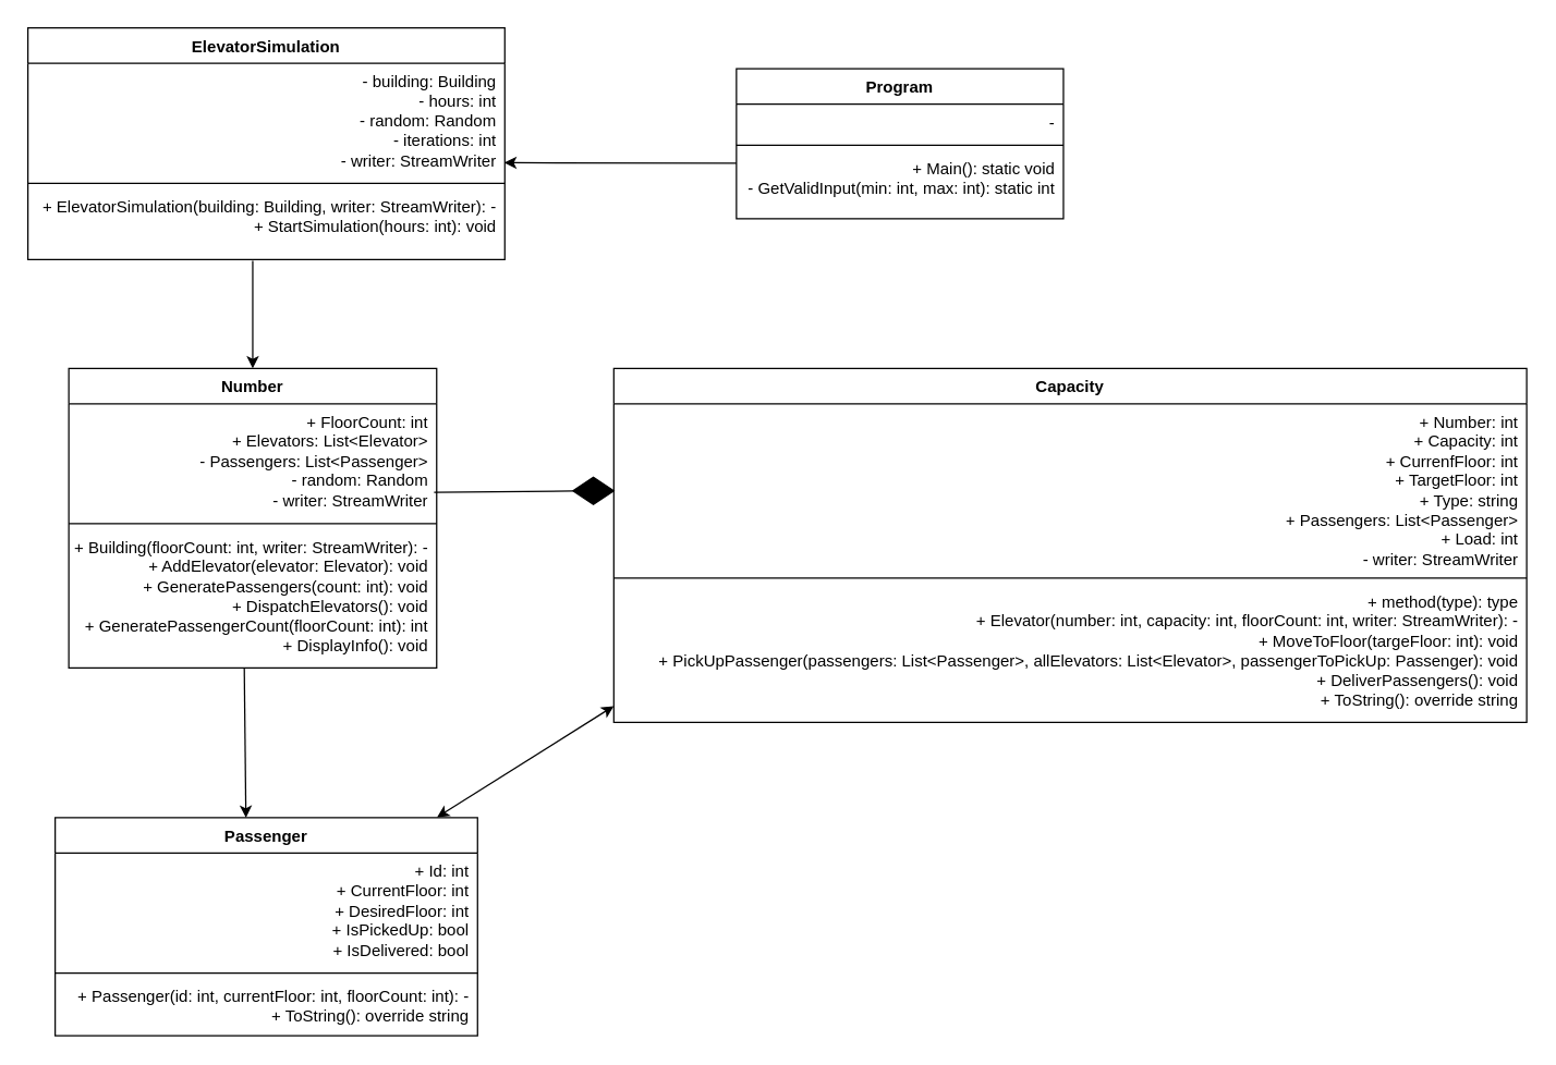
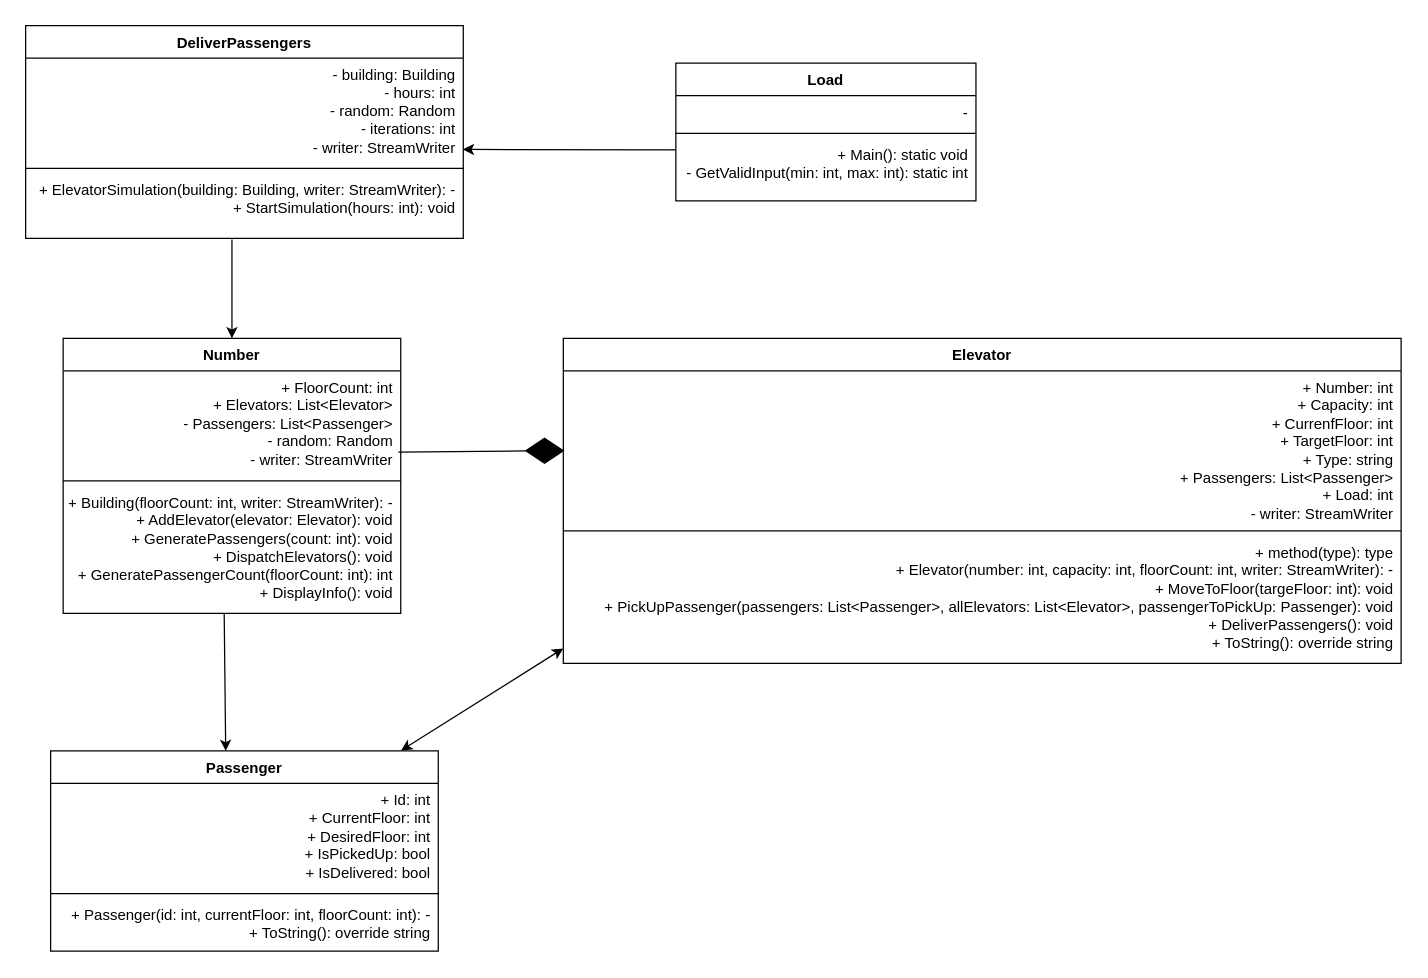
  <mxCell id="0" />
  <mxCell id="1" parent="0" />
  <mxCell id="2" value="Number" style="swimlane;fontStyle=1;align=center;verticalAlign=top;childLayout=stackLayout;horizontal=1;startSize=26;horizontalStack=0;resizeParent=1;resizeParentMax=0;resizeLast=0;collapsible=1;marginBottom=0;whiteSpace=wrap;html=1;" vertex="1" parent="1"><mxGeometry x="50" y="270" width="270" height="220" as="geometry" /></mxCell>
  <mxCell id="3" value="+ FloorCount: int&lt;div&gt;+ Elevators: List&amp;lt;Elevator&amp;gt;&lt;/div&gt;&lt;div&gt;- Passengers: List&amp;lt;Passenger&amp;gt;&lt;/div&gt;&lt;div&gt;- random: Random&lt;/div&gt;&lt;div&gt;- writer: StreamWriter&lt;/div&gt;" style="text;strokeColor=none;fillColor=none;align=right;verticalAlign=top;spacingLeft=4;spacingRight=4;overflow=hidden;rotatable=0;points=[[0,0.5],[1,0.5]];portConstraint=eastwest;whiteSpace=wrap;html=1;" vertex="1" parent="2"><mxGeometry y="26" width="270" height="84" as="geometry" /></mxCell>
  <mxCell id="4" value="" style="line;strokeWidth=1;fillColor=none;align=left;verticalAlign=middle;spacingTop=-1;spacingLeft=3;spacingRight=3;rotatable=0;labelPosition=right;points=[];portConstraint=eastwest;strokeColor=inherit;" vertex="1" parent="2"><mxGeometry y="110" width="270" height="8" as="geometry" /></mxCell>
  <mxCell id="5" value="&lt;div&gt;+ Building(floorCount: int, writer: StreamWriter): - + AddElevator(elevator: Elevator): void&lt;/div&gt;&lt;div&gt;+ GeneratePassengers(count: int): void&lt;/div&gt;&lt;div&gt;+ DispatchElevators(): void&lt;/div&gt;&lt;div&gt;+ GeneratePassengerCount(floorCount: int): int&lt;/div&gt;&lt;div&gt;+ DisplayInfo(): void&lt;/div&gt;" style="text;strokeColor=none;fillColor=none;align=right;verticalAlign=top;spacingLeft=4;spacingRight=4;overflow=hidden;rotatable=0;points=[[0,0.5],[1,0.5]];portConstraint=eastwest;whiteSpace=wrap;html=1;" vertex="1" parent="2"><mxGeometry y="118" width="270" height="102" as="geometry" /></mxCell>
- <mxCell id="6" value="Capacity" style="swimlane;fontStyle=1;align=center;verticalAlign=top;childLayout=stackLayout;horizontal=1;startSize=26;horizontalStack=0;resizeParent=1;resizeParentMax=0;resizeLast=0;collapsible=1;marginBottom=0;whiteSpace=wrap;html=1;" vertex="1" parent="1"><mxGeometry x="450" y="270" width="670" height="260" as="geometry" /></mxCell>
+ <mxCell id="6" value="Elevator" style="swimlane;fontStyle=1;align=center;verticalAlign=top;childLayout=stackLayout;horizontal=1;startSize=26;horizontalStack=0;resizeParent=1;resizeParentMax=0;resizeLast=0;collapsible=1;marginBottom=0;whiteSpace=wrap;html=1;" vertex="1" parent="1"><mxGeometry x="450" y="270" width="670" height="260" as="geometry" /></mxCell>
  <mxCell id="7" value="&lt;div&gt;+ Number: int&lt;/div&gt;&lt;div&gt;+ Capacity: int&lt;/div&gt;&lt;div&gt;+ CurrenfFloor: int&lt;/div&gt;&lt;div&gt;+ TargetFloor: int&lt;/div&gt;&lt;div&gt;+ Type: string&lt;/div&gt;&lt;div&gt;+ Passengers: List&amp;lt;Passenger&amp;gt;&lt;/div&gt;&lt;div&gt;+ Load: int&lt;/div&gt;&lt;div&gt;- writer: StreamWriter&lt;/div&gt;" style="text;strokeColor=none;fillColor=none;align=right;verticalAlign=top;spacingLeft=4;spacingRight=4;overflow=hidden;rotatable=0;points=[[0,0.5],[1,0.5]];portConstraint=eastwest;whiteSpace=wrap;html=1;" vertex="1" parent="6"><mxGeometry y="26" width="670" height="124" as="geometry" /></mxCell>
  <mxCell id="8" value="" style="line;strokeWidth=1;fillColor=none;align=left;verticalAlign=middle;spacingTop=-1;spacingLeft=3;spacingRight=3;rotatable=0;labelPosition=right;points=[];portConstraint=eastwest;strokeColor=inherit;" vertex="1" parent="6"><mxGeometry y="150" width="670" height="8" as="geometry" /></mxCell>
  <mxCell id="9" value="+ method(type): type&lt;div&gt;+ Elevator(number: int, capacity: int, floorCount: int, writer: StreamWriter): -&lt;/div&gt;&lt;div&gt;+ MoveToFloor(targeFloor: int): void&lt;/div&gt;&lt;div&gt;+ PickUpPassenger(passengers: List&amp;lt;Passenger&amp;gt;, allElevators: List&amp;lt;Elevator&amp;gt;, passengerToPickUp: Passenger): void&lt;/div&gt;&lt;div&gt;+ DeliverPassengers(): void&lt;/div&gt;&lt;div&gt;+ ToString(): override string&lt;/div&gt;" style="text;strokeColor=none;fillColor=none;align=right;verticalAlign=top;spacingLeft=4;spacingRight=4;overflow=hidden;rotatable=0;points=[[0,0.5],[1,0.5]];portConstraint=eastwest;whiteSpace=wrap;html=1;" vertex="1" parent="6"><mxGeometry y="158" width="670" height="102" as="geometry" /></mxCell>
  <mxCell id="10" value="Passenger" style="swimlane;fontStyle=1;align=center;verticalAlign=top;childLayout=stackLayout;horizontal=1;startSize=26;horizontalStack=0;resizeParent=1;resizeParentMax=0;resizeLast=0;collapsible=1;marginBottom=0;whiteSpace=wrap;html=1;" vertex="1" parent="1"><mxGeometry x="40" y="600" width="310" height="160" as="geometry" /></mxCell>
  <mxCell id="11" value="&lt;div&gt;+ Id: int&lt;/div&gt;&lt;div&gt;+ CurrentFloor: int&lt;/div&gt;&lt;div&gt;+ DesiredFloor: int&lt;/div&gt;&lt;div&gt;+ IsPickedUp: bool&lt;/div&gt;&lt;div&gt;+ IsDelivered: bool&lt;/div&gt;" style="text;strokeColor=none;fillColor=none;align=right;verticalAlign=top;spacingLeft=4;spacingRight=4;overflow=hidden;rotatable=0;points=[[0,0.5],[1,0.5]];portConstraint=eastwest;whiteSpace=wrap;html=1;" vertex="1" parent="10"><mxGeometry y="26" width="310" height="84" as="geometry" /></mxCell>
  <mxCell id="12" value="" style="line;strokeWidth=1;fillColor=none;align=left;verticalAlign=middle;spacingTop=-1;spacingLeft=3;spacingRight=3;rotatable=0;labelPosition=right;points=[];portConstraint=eastwest;strokeColor=inherit;" vertex="1" parent="10"><mxGeometry y="110" width="310" height="8" as="geometry" /></mxCell>
  <mxCell id="13" value="&lt;div&gt;+ Passenger(id: int, currentFloor: int, floorCount: int): -&lt;/div&gt;&lt;div&gt;+ ToString(): override string&lt;/div&gt;&lt;div&gt;&lt;br&gt;&lt;/div&gt;" style="text;strokeColor=none;fillColor=none;align=right;verticalAlign=top;spacingLeft=4;spacingRight=4;overflow=hidden;rotatable=0;points=[[0,0.5],[1,0.5]];portConstraint=eastwest;whiteSpace=wrap;html=1;" vertex="1" parent="10"><mxGeometry y="118" width="310" height="42" as="geometry" /></mxCell>
- <mxCell id="14" value="ElevatorSimulation" style="swimlane;fontStyle=1;align=center;verticalAlign=top;childLayout=stackLayout;horizontal=1;startSize=26;horizontalStack=0;resizeParent=1;resizeParentMax=0;resizeLast=0;collapsible=1;marginBottom=0;whiteSpace=wrap;html=1;" vertex="1" parent="1"><mxGeometry x="20" y="20" width="350" height="170" as="geometry" /></mxCell>
+ <mxCell id="14" value="DeliverPassengers" style="swimlane;fontStyle=1;align=center;verticalAlign=top;childLayout=stackLayout;horizontal=1;startSize=26;horizontalStack=0;resizeParent=1;resizeParentMax=0;resizeLast=0;collapsible=1;marginBottom=0;whiteSpace=wrap;html=1;" vertex="1" parent="1"><mxGeometry x="20" y="20" width="350" height="170" as="geometry" /></mxCell>
  <mxCell id="15" value="- building: Building&lt;div&gt;- hours: int&lt;/div&gt;&lt;div&gt;- random: Random&lt;/div&gt;&lt;div&gt;- iterations: int&lt;/div&gt;&lt;div&gt;- writer: StreamWriter&lt;/div&gt;" style="text;strokeColor=none;fillColor=none;align=right;verticalAlign=top;spacingLeft=4;spacingRight=4;overflow=hidden;rotatable=0;points=[[0,0.5],[1,0.5]];portConstraint=eastwest;whiteSpace=wrap;html=1;" vertex="1" parent="14"><mxGeometry y="26" width="350" height="84" as="geometry" /></mxCell>
  <mxCell id="16" value="" style="line;strokeWidth=1;fillColor=none;align=left;verticalAlign=middle;spacingTop=-1;spacingLeft=3;spacingRight=3;rotatable=0;labelPosition=right;points=[];portConstraint=eastwest;strokeColor=inherit;" vertex="1" parent="14"><mxGeometry y="110" width="350" height="8" as="geometry" /></mxCell>
  <mxCell id="17" value="+ ElevatorSimulation(building: Building, writer: StreamWriter): -&lt;div&gt;+ StartSimulation(hours: int): void&lt;/div&gt;" style="text;strokeColor=none;fillColor=none;align=right;verticalAlign=top;spacingLeft=4;spacingRight=4;overflow=hidden;rotatable=0;points=[[0,0.5],[1,0.5]];portConstraint=eastwest;whiteSpace=wrap;html=1;" vertex="1" parent="14"><mxGeometry y="118" width="350" height="52" as="geometry" /></mxCell>
- <mxCell id="18" value="Program" style="swimlane;fontStyle=1;align=center;verticalAlign=top;childLayout=stackLayout;horizontal=1;startSize=26;horizontalStack=0;resizeParent=1;resizeParentMax=0;resizeLast=0;collapsible=1;marginBottom=0;whiteSpace=wrap;html=1;" vertex="1" parent="1"><mxGeometry x="540" y="50" width="240" height="110" as="geometry" /></mxCell>
+ <mxCell id="18" value="Load" style="swimlane;fontStyle=1;align=center;verticalAlign=top;childLayout=stackLayout;horizontal=1;startSize=26;horizontalStack=0;resizeParent=1;resizeParentMax=0;resizeLast=0;collapsible=1;marginBottom=0;whiteSpace=wrap;html=1;" vertex="1" parent="1"><mxGeometry x="540" y="50" width="240" height="110" as="geometry" /></mxCell>
  <mxCell id="19" value="-" style="text;strokeColor=none;fillColor=none;align=right;verticalAlign=top;spacingLeft=4;spacingRight=4;overflow=hidden;rotatable=0;points=[[0,0.5],[1,0.5]];portConstraint=eastwest;whiteSpace=wrap;html=1;" vertex="1" parent="18"><mxGeometry y="26" width="240" height="26" as="geometry" /></mxCell>
  <mxCell id="20" value="" style="line;strokeWidth=1;fillColor=none;align=left;verticalAlign=middle;spacingTop=-1;spacingLeft=3;spacingRight=3;rotatable=0;labelPosition=right;points=[];portConstraint=eastwest;strokeColor=inherit;" vertex="1" parent="18"><mxGeometry y="52" width="240" height="8" as="geometry" /></mxCell>
  <mxCell id="21" value="+ Main(): static void&lt;div&gt;- GetValidInput(min: int, max: int): static int&lt;/div&gt;" style="text;strokeColor=none;fillColor=none;align=right;verticalAlign=top;spacingLeft=4;spacingRight=4;overflow=hidden;rotatable=0;points=[[0,0.5],[1,0.5]];portConstraint=eastwest;whiteSpace=wrap;html=1;" vertex="1" parent="18"><mxGeometry y="60" width="240" height="50" as="geometry" /></mxCell>
  <mxCell id="22" value="" style="rhombus;whiteSpace=wrap;html=1;fillColor=#000000;" vertex="1" parent="1"><mxGeometry x="420" y="350" width="30" height="20" as="geometry" /></mxCell>
  <mxCell id="23" value="" style="endArrow=none;html=1;rounded=0;entryX=0;entryY=0.5;entryDx=0;entryDy=0;exitX=0.993;exitY=0.773;exitDx=0;exitDy=0;exitPerimeter=0;" edge="1" parent="1" source="3" target="22"><mxGeometry width="50" height="50" relative="1" as="geometry"><mxPoint x="340" y="430" as="sourcePoint" /><mxPoint x="390" y="380" as="targetPoint" /></mxGeometry></mxCell>
  <mxCell id="24" value="" style="endArrow=classic;html=1;rounded=0;exitX=0.477;exitY=0.997;exitDx=0;exitDy=0;exitPerimeter=0;" edge="1" parent="1" source="5"><mxGeometry width="50" height="50" relative="1" as="geometry"><mxPoint x="190" y="580" as="sourcePoint" /><mxPoint x="180" y="600" as="targetPoint" /></mxGeometry></mxCell>
  <mxCell id="25" value="" style="endArrow=classic;startArrow=classic;html=1;rounded=0;exitX=0.904;exitY=-0.002;exitDx=0;exitDy=0;exitPerimeter=0;entryX=0;entryY=0.882;entryDx=0;entryDy=0;entryPerimeter=0;" edge="1" parent="1" source="10" target="9"><mxGeometry width="50" height="50" relative="1" as="geometry"><mxPoint x="320" y="600" as="sourcePoint" /><mxPoint x="370" y="550" as="targetPoint" /></mxGeometry></mxCell>
  <mxCell id="26" value="" style="endArrow=classic;html=1;rounded=0;entryX=0.5;entryY=0;entryDx=0;entryDy=0;" edge="1" parent="1" target="2"><mxGeometry width="50" height="50" relative="1" as="geometry"><mxPoint x="185" y="191" as="sourcePoint" /><mxPoint x="230" y="200" as="targetPoint" /></mxGeometry></mxCell>
  <mxCell id="27" value="" style="endArrow=classic;html=1;rounded=0;entryX=0.999;entryY=0.868;entryDx=0;entryDy=0;entryPerimeter=0;exitX=0;exitY=0.186;exitDx=0;exitDy=0;exitPerimeter=0;" edge="1" parent="1" source="21" target="15"><mxGeometry width="50" height="50" relative="1" as="geometry"><mxPoint x="460" as="sourcePoint" y="140" /><mxPoint x="510" y="90" as="targetPoint" /></mxGeometry></mxCell>
